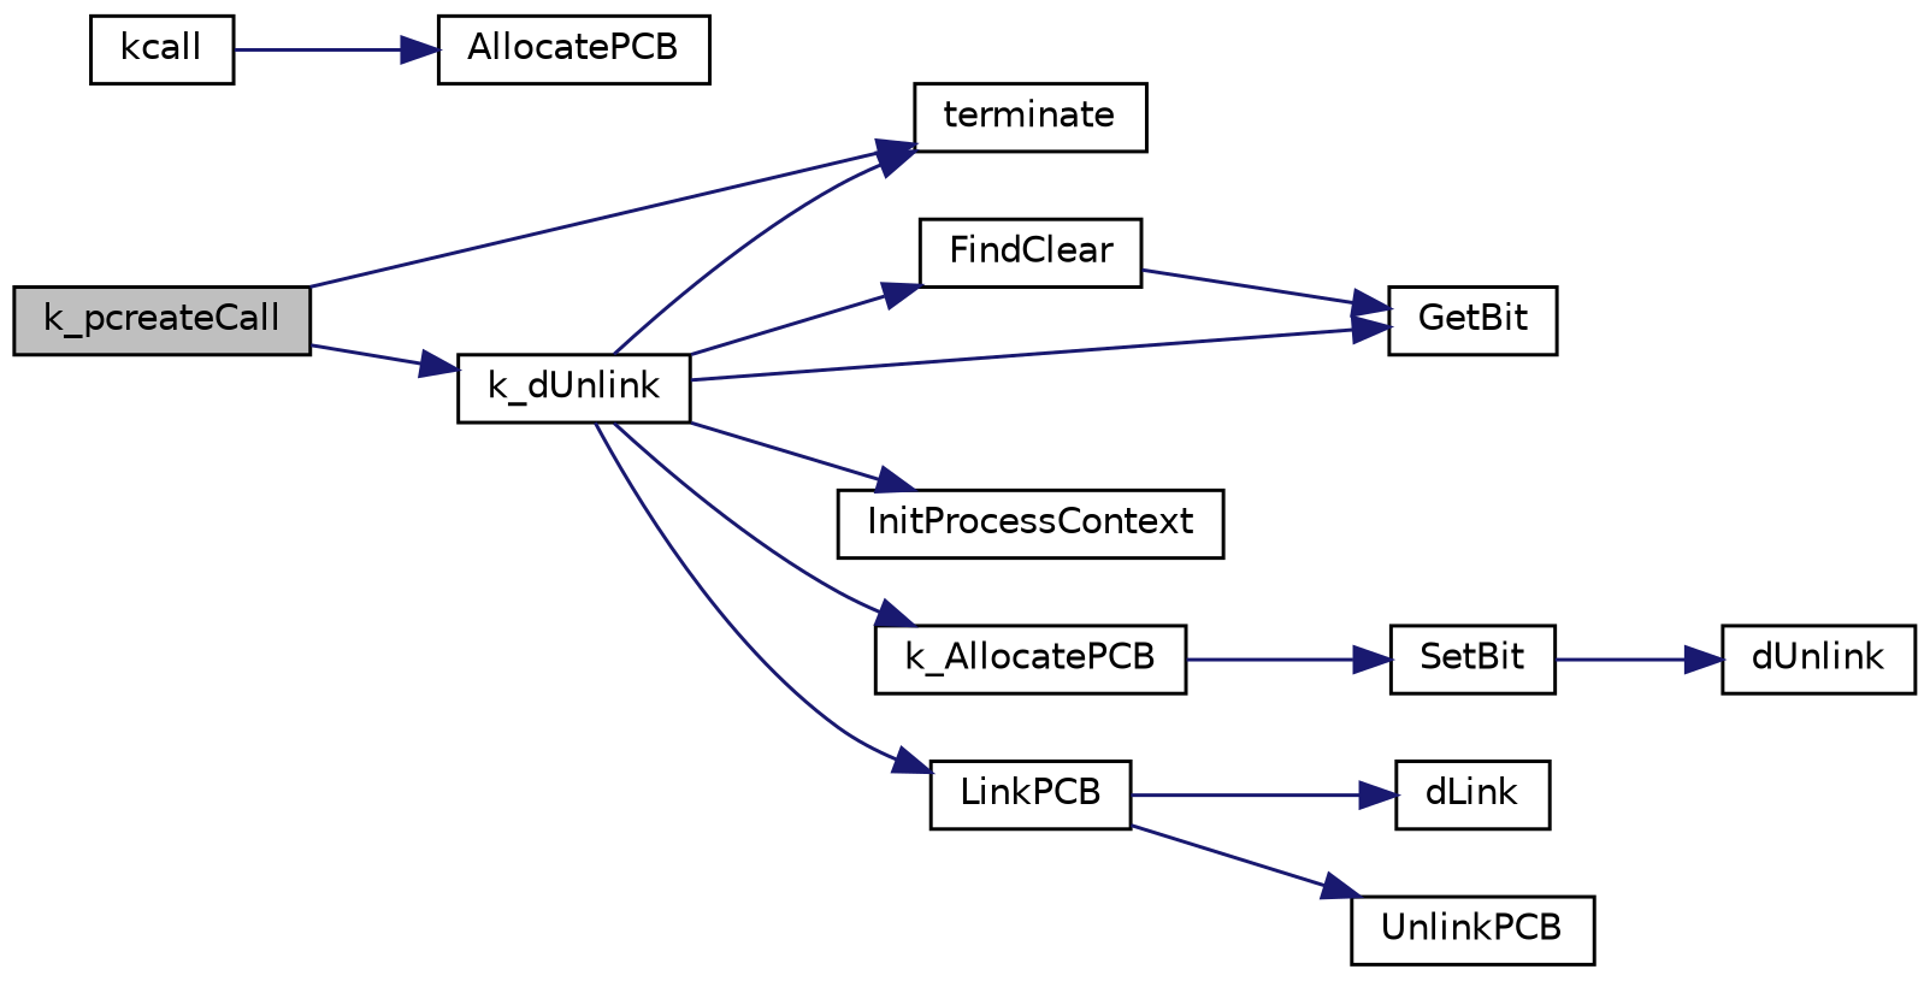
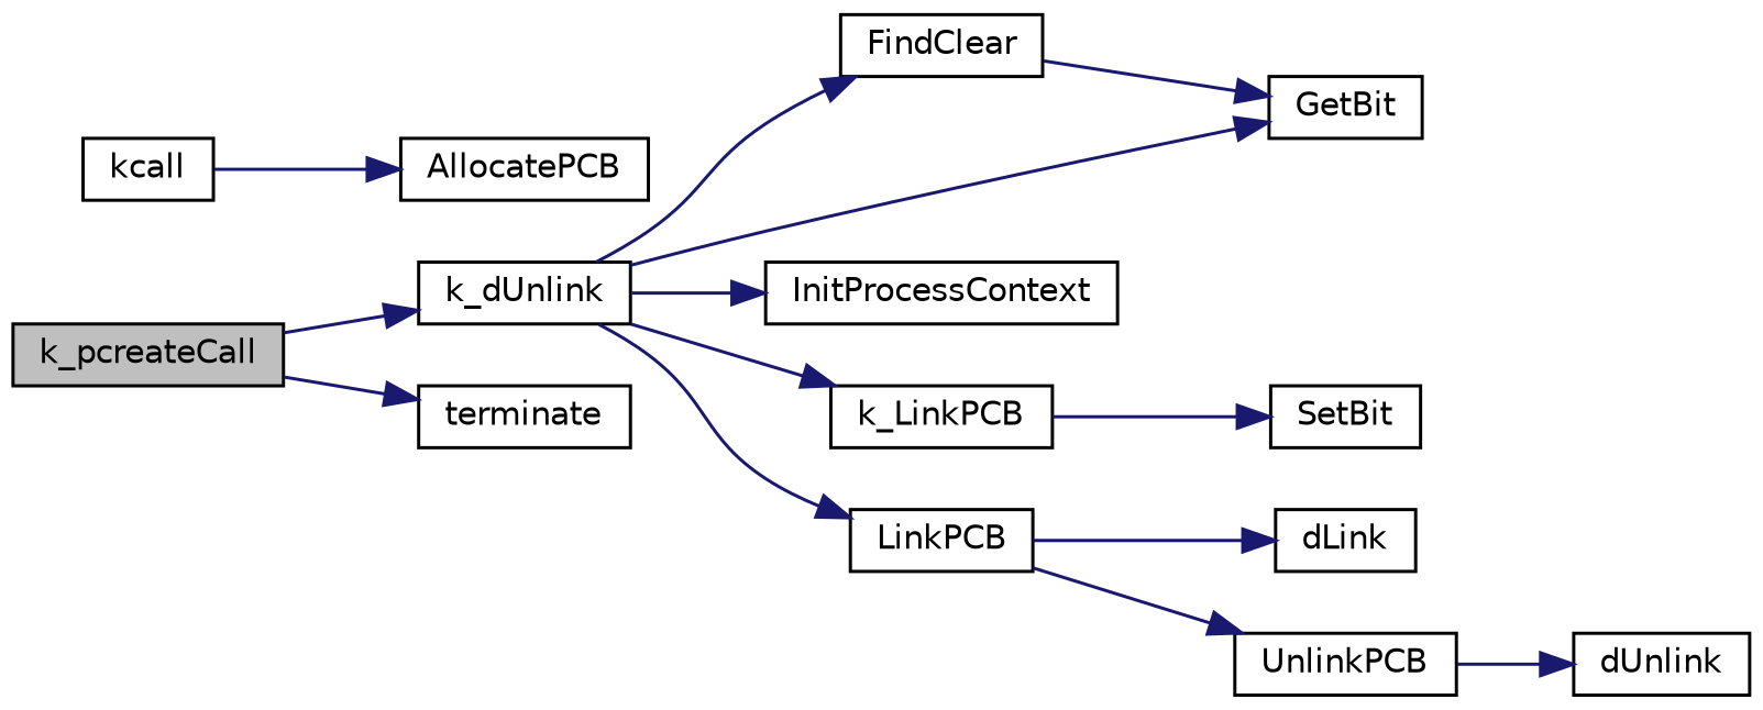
  digraph {
    rankdir=LR
    node [color=black fillcolor=white fontname=Helvetica fontsize=10 shape=record style=filled]
    edge [color=midnightblue fontname=Helvetica fontsize=10 labelfontname=Helvetica labelfontsize=10 style=solid]
    n1 [fillcolor=grey75 fontcolor=black height=0.2 label=k_pcreateCall width=0.4]
    n2 [height=0.2 label=k_dUnlink width=0.4]
    n3 [height=0.2 label=terminate width=0.4]
    n4 [height=0.2 label=FindClear width=0.4]
    n5 [height=0.2 label=GetBit width=0.4]
    n6 [height=0.2 label=InitProcessContext width=0.4]
-   n7 [height=0.2 label=k_AllocatePCB width=0.4]
+   n7 [height=0.2 label=k_LinkPCB width=0.4]
    n8 [height=0.2 label=LinkPCB width=0.4]
    n9 [height=0.2 label=SetBit width=0.4]
    n10 [height=0.2 label=dLink width=0.4]
    n11 [height=0.2 label=UnlinkPCB width=0.4]
    n12 [height=0.2 label=dUnlink width=0.4]
    n13 [height=0.2 label=kcall width=0.4]
    n14 [height=0.2 label=AllocatePCB width=0.4]
    n1 -> n2
    n1 -> n3
-   n2 -> n3
    n2 -> n4
    n2 -> n5
    n2 -> n6
    n2 -> n7
    n2 -> n8
    n4 -> n5
    n7 -> n9
    n8 -> n10
    n8 -> n11
-   n9 -> n12
+   n11 -> n12
    n13 -> n14
  }
